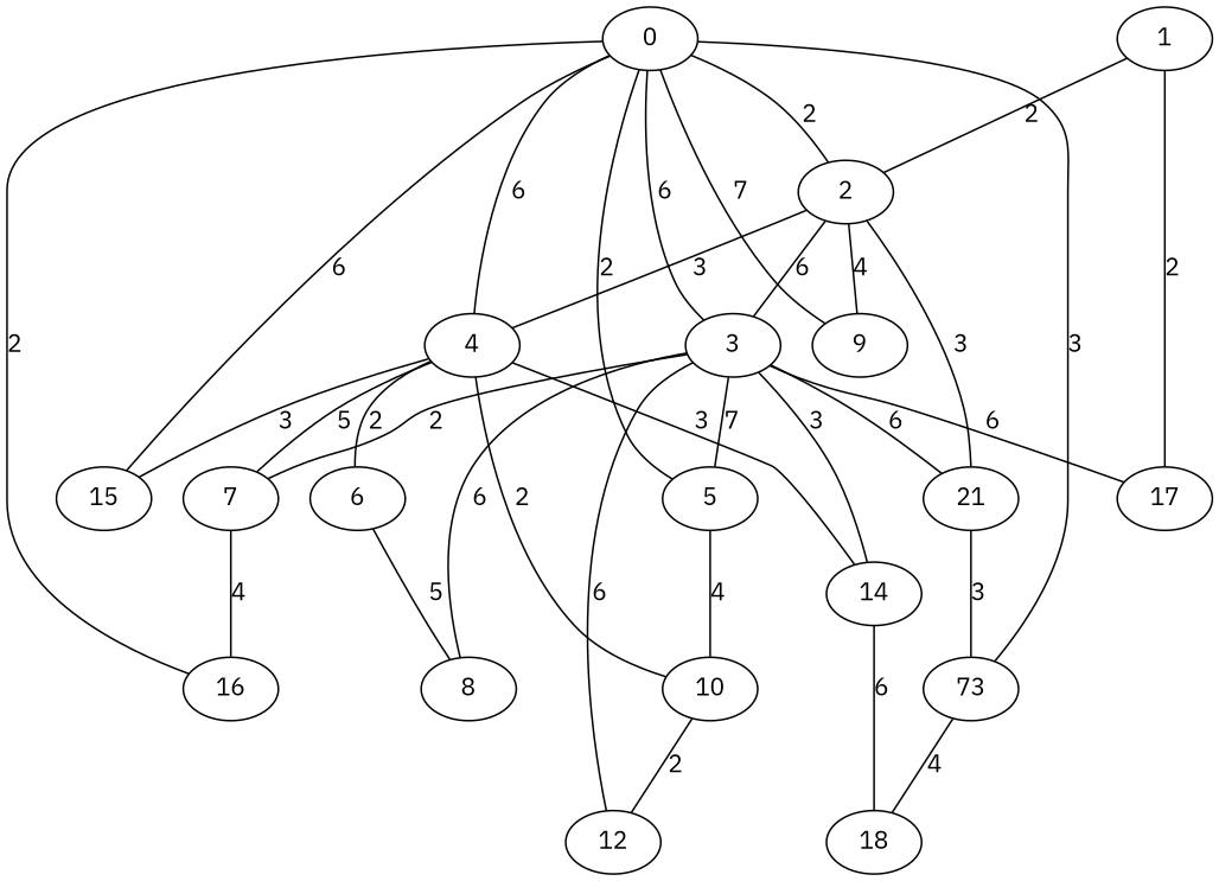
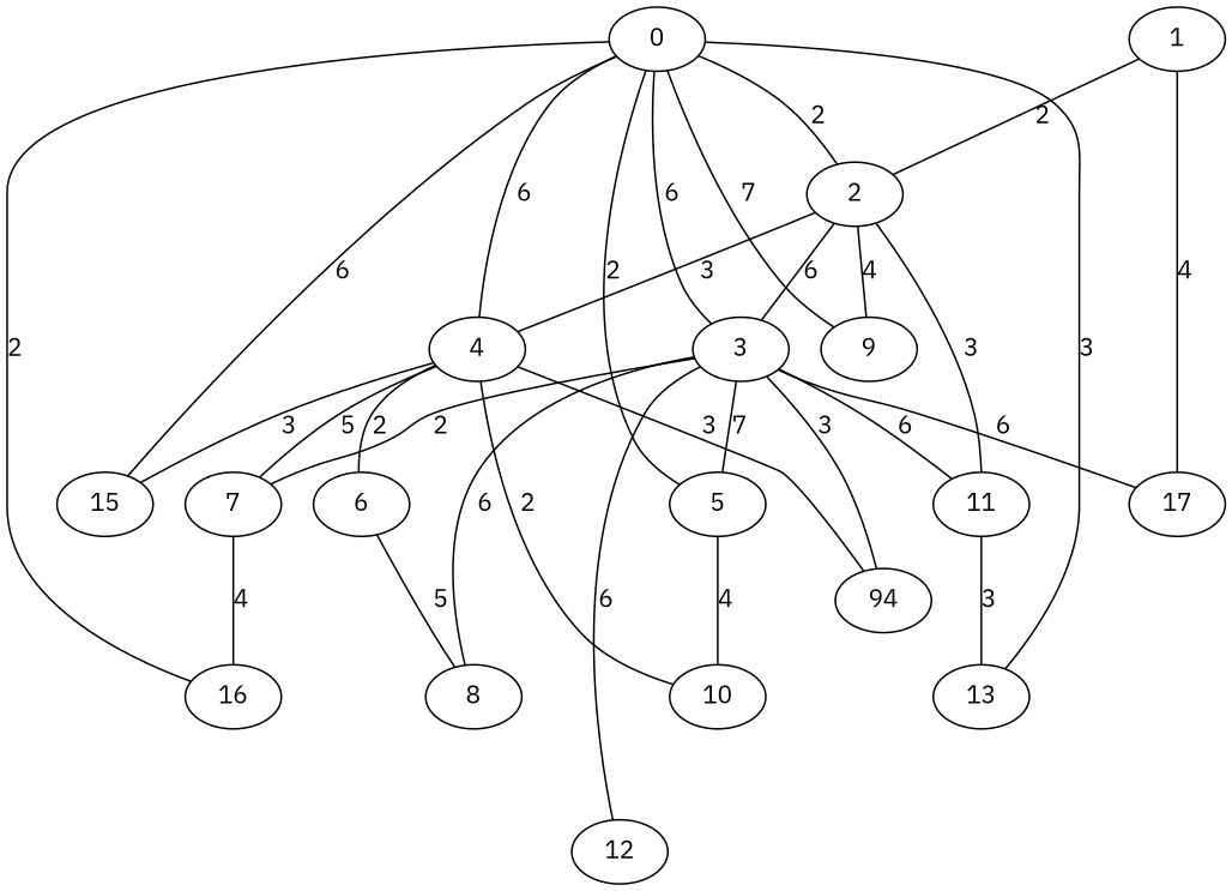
  graph {
    fontname="IBM Plex Sans"
    node [fontname="IBM Plex Sans" habit=9 x=7 y=6]
    edge [fontname="IBM Plex Sans" weight=6]
    0 [habit=8 x=6 y=4]
    2 [habit=3 x=4]
    3 [habit=5 x=6]
    4 [habit=3]
    5 [x=9 y=5]
    9 [habit=6 x=4 y=8]
-   13 [habit=7 x=3 y=2 label=73]
+   13 [habit=7 x=3 y=2]
    15 [habit=2 x=9 y=3]
    16 [habit=2 y=1]
-   11 [habit=7 x=2 y=5 label=21]
+   11 [habit=7 x=2 y=5]
    17 [x=1 y=7]
    7 [y=4]
    8 [habit=6 x=6 y=10]
    12 [base=1 habit=7 x=9 y=8]
-   14 [habit=6 x=5 y=4]
+   14 [habit=6 x=5 y=4 label=94]
    6 [habit=8 y=8]
    10 [habit=4 x=10]
-   18 [base=2 habit=10 x=2 y=1]
    1 [habit=10 x=2 y=8]
    0 -- 2 [label=2 weight=2]
    0 -- 3 [label=6]
    0 -- 4 [label=6]
    0 -- 5 [label=2 weight=2]
    0 -- 9 [label=7 weight=7]
    0 -- 13 [label=3 weight=3]
    0 -- 15 [label=6]
    0 -- 16 [label=2 weight=2]
    2 -- 3 [label=6]
    2 -- 4 [label=3 weight=3]
    2 -- 9 [label=4 weight=4]
    2 -- 11 [label=3 weight=3]
    3 -- 5 [label=7 weight=7]
    3 -- 11 [label=6]
    3 -- 17 [label=6]
    3 -- 7 [label=2 weight=2]
    3 -- 8 [label=6]
    3 -- 12 [label=6]
    3 -- 14 [label=3 weight=3]
    4 -- 15 [label=3 weight=3]
    4 -- 7 [label=5 weight=5]
    4 -- 14 [label=3 weight=3]
    4 -- 6 [label=2 weight=2]
    4 -- 10 [label=2 weight=2]
    5 -- 10 [label=4 weight=4]
-   13 -- 18 [label=4 weight=4]
    11 -- 13 [label=3 weight=3]
    7 -- 16 [label=4 weight=4]
-   14 -- 18 [label=6]
    6 -- 8 [label=5 weight=5]
-   10 -- 12 [label=2 weight=2]
    1 -- 2 [label=2 weight=2]
-   1 -- 17 [label=2 weight=4]
+   1 -- 17 [label=4 weight=4]
  }
